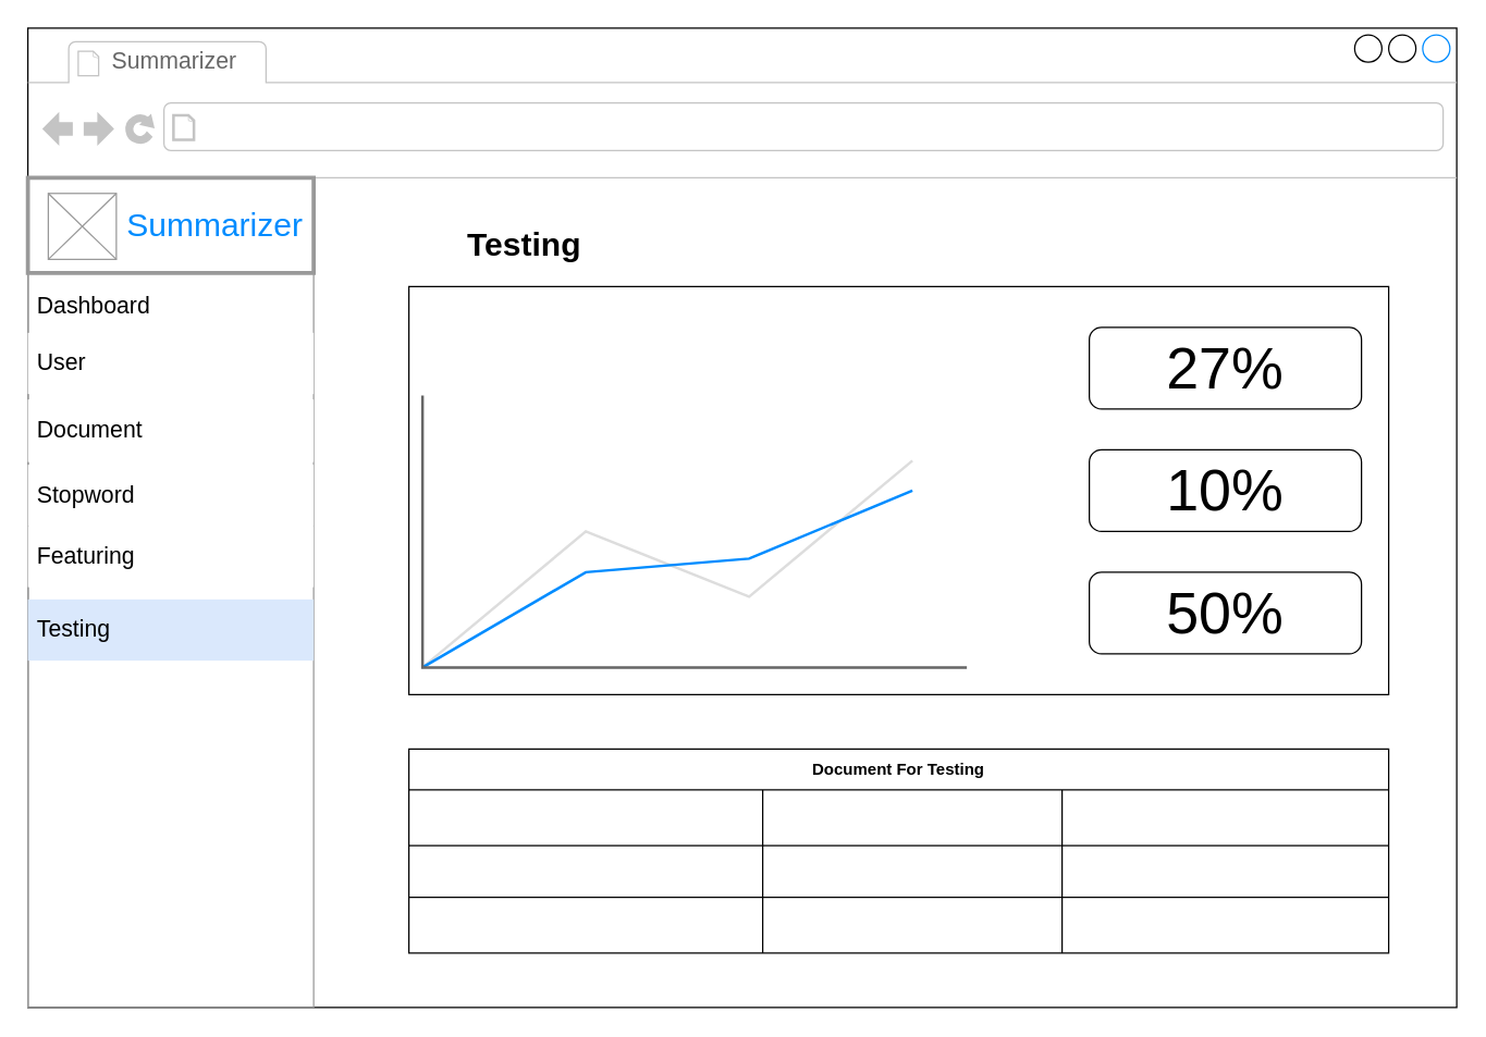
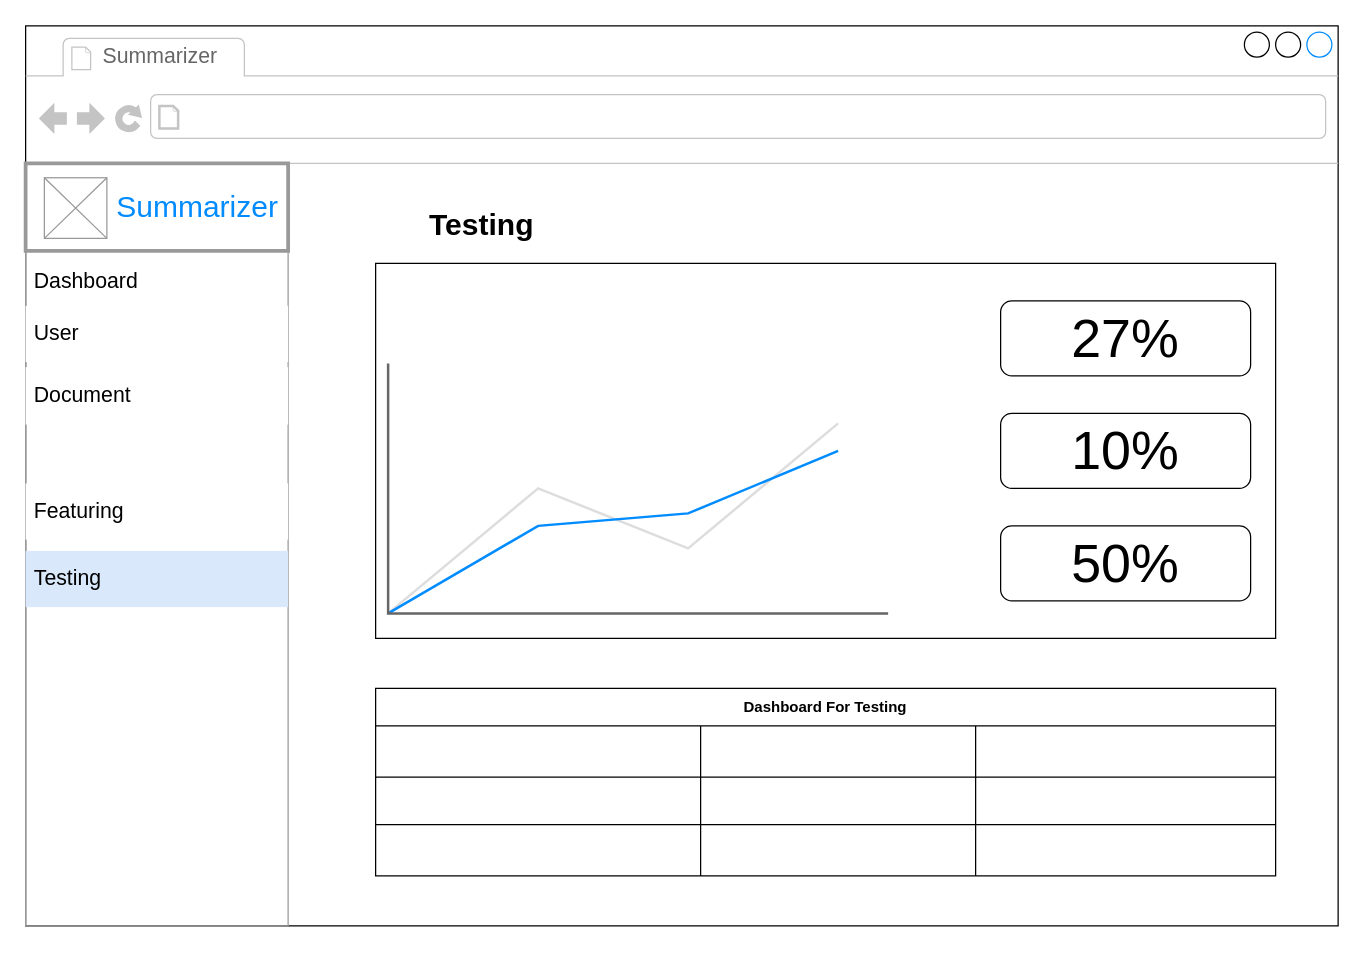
  <mxCell id="0" />
  <mxCell id="1" parent="0" />
  <mxCell id="2" value="" style="strokeWidth=1;shadow=0;dashed=0;align=center;html=1;shape=mxgraph.mockup.containers.browserWindow;rSize=0;strokeColor2=#008cff;strokeColor3=#c4c4c4;mainText=,;recursiveResize=0;fontSize=16;" parent="1" vertex="1"><mxGeometry x="20" y="20" width="1050" height="720" as="geometry" /></mxCell>
  <mxCell id="3" value="" style="rounded=0;whiteSpace=wrap;html=1;fillColor=none;" vertex="1" parent="2"><mxGeometry x="280" y="190" width="720" height="300" as="geometry" /></mxCell>
  <mxCell id="4" value="Summarizer" style="strokeWidth=1;shadow=0;dashed=0;align=center;html=1;shape=mxgraph.mockup.containers.anchor;fontSize=17;fontColor=#666666;align=left;" parent="2" vertex="1"><mxGeometry x="60" y="12" width="110" height="26" as="geometry" /></mxCell>
  <mxCell id="5" value="" style="strokeWidth=1;shadow=0;dashed=0;align=center;html=1;shape=mxgraph.mockup.forms.rrect;rSize=0;strokeColor=#999999;fillColor=none;" parent="2" vertex="1"><mxGeometry y="110" width="210" height="610" as="geometry" /></mxCell>
  <mxCell id="6" value="&lt;div style=&quot;font-size: 24px&quot; align=&quot;right&quot;&gt;Summarizer&amp;nbsp; &lt;br&gt;&lt;/div&gt;" style="strokeWidth=3;shadow=0;dashed=0;align=right;html=1;shape=mxgraph.mockup.forms.rrect;rSize=0;strokeColor=#999999;fontColor=#008cff;fontSize=17;fillColor=#ffffff;resizeWidth=1;perimeterSpacing=4;" parent="5" vertex="1"><mxGeometry width="210" height="70" relative="1" as="geometry" /></mxCell>
  <mxCell id="7" value="&lt;div&gt;Dashboard&lt;/div&gt;" style="strokeWidth=1;shadow=0;dashed=0;align=center;html=1;shape=mxgraph.mockup.forms.anchor;fontSize=17;align=left;spacingLeft=5;resizeWidth=1;gradientColor=#7ea6e0;fillColor=#dae8fc;strokeColor=#6c8ebf;gradientDirection=north;" parent="5" vertex="1"><mxGeometry width="210" height="45" relative="1" as="geometry"><mxPoint y="72" as="offset" /></mxGeometry></mxCell>
  <mxCell id="8" value="" style="verticalLabelPosition=bottom;shadow=0;dashed=0;align=center;html=1;verticalAlign=top;strokeWidth=1;shape=mxgraph.mockup.graphics.simpleIcon;strokeColor=#999999;" parent="5" vertex="1"><mxGeometry x="15" y="11.51" width="50" height="48.49" as="geometry" /></mxCell>
  <mxCell id="9" value="Document" style="strokeWidth=1;shadow=0;dashed=0;align=center;html=1;shape=mxgraph.mockup.forms.rrect;rSize=0;fontSize=17;align=left;spacingLeft=5;resizeWidth=1;strokeColor=none;" parent="5" vertex="1"><mxGeometry width="210" height="46" relative="1" as="geometry"><mxPoint y="163" as="offset" /></mxGeometry></mxCell>
- <mxCell id="10" value="Stopword" style="strokeWidth=1;shadow=0;dashed=0;align=center;html=1;shape=mxgraph.mockup.forms.rrect;rSize=0;fontSize=17;align=left;spacingLeft=5;resizeWidth=1;strokeColor=none;" parent="5" vertex="1"><mxGeometry y="211" width="210" height="45" as="geometry" /></mxCell>
  <mxCell id="11" value="User" style="strokeWidth=1;shadow=0;dashed=0;align=center;html=1;shape=mxgraph.mockup.forms.rrect;rSize=0;fontSize=17;align=left;spacingLeft=5;resizeWidth=1;strokeColor=none;" vertex="1" parent="5"><mxGeometry y="114" width="210" height="45" as="geometry" /></mxCell>
  <mxCell id="12" value="&lt;div&gt;Featuring&lt;/div&gt;" style="strokeWidth=1;shadow=0;dashed=0;align=center;html=1;shape=mxgraph.mockup.forms.rrect;rSize=0;fontSize=17;align=left;spacingLeft=5;resizeWidth=1;strokeColor=none;" vertex="1" parent="5"><mxGeometry y="256" width="210" height="45" as="geometry" /></mxCell>
  <mxCell id="13" value="Testing" style="strokeWidth=1;shadow=0;dashed=0;align=center;html=1;shape=mxgraph.mockup.forms.rrect;rSize=0;fontSize=17;align=left;spacingLeft=5;resizeWidth=1;fillColor=#dae8fc;strokeColor=none;" vertex="1" parent="5"><mxGeometry y="310" width="210" height="45" as="geometry" /></mxCell>
  <mxCell id="14" value="Testing" style="text;html=1;strokeColor=none;fillColor=none;align=center;verticalAlign=middle;whiteSpace=wrap;rounded=0;fontSize=24;fontColor=#000000;fontStyle=1" parent="2" vertex="1"><mxGeometry x="280" y="150" width="170" height="20" as="geometry" /></mxCell>
  <mxCell id="15" value="" style="verticalLabelPosition=bottom;shadow=0;dashed=0;align=center;html=1;verticalAlign=top;strokeWidth=1;shape=mxgraph.mockup.graphics.lineChart;strokeColor=none;strokeColor2=#666666;strokeColor3=#008cff;strokeColor4=#dddddd;fillColor=none;fontSize=18;" vertex="1" parent="2"><mxGeometry x="290" y="270" width="400" height="200" as="geometry" /></mxCell>
  <mxCell id="16" value="" style="rounded=1;whiteSpace=wrap;html=1;fillColor=none;fontSize=18;" vertex="1" parent="2"><mxGeometry x="780" y="220" width="200" height="60" as="geometry" /></mxCell>
  <mxCell id="17" value="" style="rounded=1;whiteSpace=wrap;html=1;fillColor=none;fontSize=18;" vertex="1" parent="2"><mxGeometry x="780" y="310" width="200" height="60" as="geometry" /></mxCell>
  <mxCell id="18" value="" style="rounded=1;whiteSpace=wrap;html=1;fillColor=none;fontSize=18;" vertex="1" parent="2"><mxGeometry x="780" y="400" width="200" height="60" as="geometry" /></mxCell>
- <mxCell id="19" value="Document For Testing" style="shape=table;html=1;whiteSpace=wrap;startSize=30;container=1;collapsible=0;childLayout=tableLayout;fontStyle=1;align=center;" parent="2" vertex="1"><mxGeometry x="280" y="530" width="720" height="150" as="geometry" /></mxCell>
+ <mxCell id="19" value="Dashboard For Testing" style="shape=table;html=1;whiteSpace=wrap;startSize=30;container=1;collapsible=0;childLayout=tableLayout;fontStyle=1;align=center;" parent="2" vertex="1"><mxGeometry x="280" y="530" width="720" height="150" as="geometry" /></mxCell>
  <mxCell id="20" value="" style="shape=partialRectangle;html=1;whiteSpace=wrap;collapsible=0;dropTarget=0;pointerEvents=0;fillColor=none;top=0;left=0;bottom=0;right=0;points=[[0,0.5],[1,0.5]];portConstraint=eastwest;" parent="19" vertex="1"><mxGeometry y="30" width="720" height="41" as="geometry" /></mxCell>
  <mxCell id="21" value="" style="shape=partialRectangle;html=1;whiteSpace=wrap;connectable=0;fillColor=none;top=0;left=0;bottom=0;right=0;overflow=hidden;" parent="20" vertex="1"><mxGeometry width="260" height="41" as="geometry" /></mxCell>
  <mxCell id="22" value="" style="shape=partialRectangle;html=1;whiteSpace=wrap;connectable=0;fillColor=none;top=0;left=0;bottom=0;right=0;overflow=hidden;" parent="20" vertex="1"><mxGeometry x="260" width="220" height="41" as="geometry" /></mxCell>
  <mxCell id="23" value="" style="shape=partialRectangle;html=1;whiteSpace=wrap;connectable=0;fillColor=none;top=0;left=0;bottom=0;right=0;overflow=hidden;" parent="20" vertex="1"><mxGeometry x="480" width="240" height="41" as="geometry" /></mxCell>
  <mxCell id="24" value="" style="shape=partialRectangle;html=1;whiteSpace=wrap;collapsible=0;dropTarget=0;pointerEvents=0;fillColor=none;top=0;left=0;bottom=0;right=0;points=[[0,0.5],[1,0.5]];portConstraint=eastwest;" parent="19" vertex="1"><mxGeometry y="71" width="720" height="38" as="geometry" /></mxCell>
  <mxCell id="25" value="" style="shape=partialRectangle;html=1;whiteSpace=wrap;connectable=0;fillColor=none;top=0;left=0;bottom=0;right=0;overflow=hidden;" parent="24" vertex="1"><mxGeometry width="260" height="38" as="geometry" /></mxCell>
  <mxCell id="26" value="" style="shape=partialRectangle;html=1;whiteSpace=wrap;connectable=0;fillColor=none;top=0;left=0;bottom=0;right=0;overflow=hidden;" parent="24" vertex="1"><mxGeometry x="260" width="220" height="38" as="geometry" /></mxCell>
  <mxCell id="27" value="" style="shape=partialRectangle;html=1;whiteSpace=wrap;connectable=0;fillColor=none;top=0;left=0;bottom=0;right=0;overflow=hidden;" parent="24" vertex="1"><mxGeometry x="480" width="240" height="38" as="geometry" /></mxCell>
  <mxCell id="28" value="" style="shape=partialRectangle;html=1;whiteSpace=wrap;collapsible=0;dropTarget=0;pointerEvents=0;fillColor=none;top=0;left=0;bottom=0;right=0;points=[[0,0.5],[1,0.5]];portConstraint=eastwest;" parent="19" vertex="1"><mxGeometry y="109" width="720" height="41" as="geometry" /></mxCell>
  <mxCell id="29" value="" style="shape=partialRectangle;html=1;whiteSpace=wrap;connectable=0;fillColor=none;top=0;left=0;bottom=0;right=0;overflow=hidden;" parent="28" vertex="1"><mxGeometry width="260" height="41" as="geometry" /></mxCell>
  <mxCell id="30" value="" style="shape=partialRectangle;html=1;whiteSpace=wrap;connectable=0;fillColor=none;top=0;left=0;bottom=0;right=0;overflow=hidden;" parent="28" vertex="1"><mxGeometry x="260" width="220" height="41" as="geometry" /></mxCell>
  <mxCell id="31" value="" style="shape=partialRectangle;html=1;whiteSpace=wrap;connectable=0;fillColor=none;top=0;left=0;bottom=0;right=0;overflow=hidden;" parent="28" vertex="1"><mxGeometry x="480" width="240" height="41" as="geometry" /></mxCell>
  <mxCell id="32" value="27%" style="text;html=1;strokeColor=none;fillColor=none;align=center;verticalAlign=middle;whiteSpace=wrap;rounded=0;fontSize=43;" vertex="1" parent="2"><mxGeometry x="860" y="240" width="40" height="20" as="geometry" /></mxCell>
  <mxCell id="33" value="10%" style="text;html=1;strokeColor=none;fillColor=none;align=center;verticalAlign=middle;whiteSpace=wrap;rounded=0;fontSize=43;" vertex="1" parent="2"><mxGeometry x="860" y="330" width="40" height="20" as="geometry" /></mxCell>
  <mxCell id="34" value="50%" style="text;html=1;strokeColor=none;fillColor=none;align=center;verticalAlign=middle;whiteSpace=wrap;rounded=0;fontSize=43;" vertex="1" parent="2"><mxGeometry x="860" y="420" width="40" height="20" as="geometry" /></mxCell>
